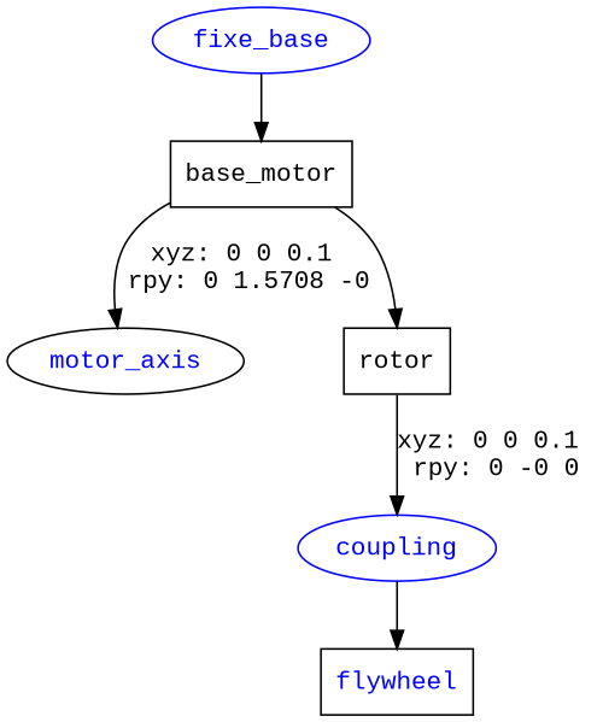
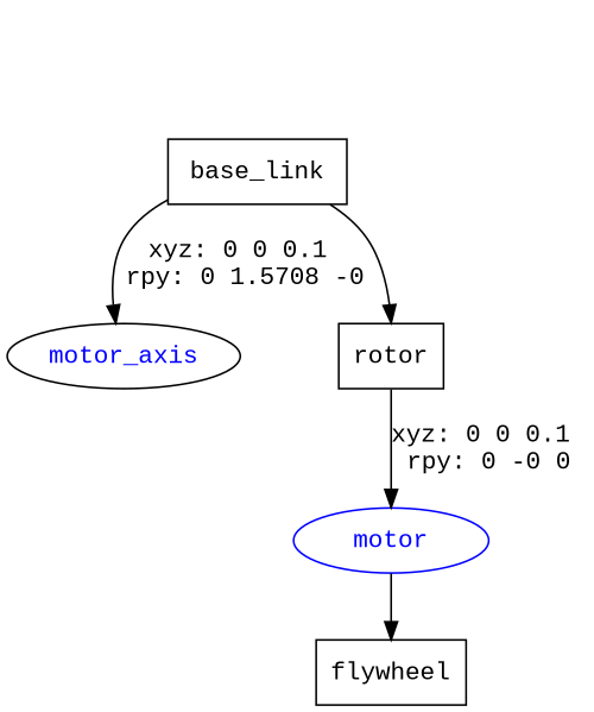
  digraph {
    fontname="Liberation Mono"
    node [fontname="Liberation Mono" shape=ellipse]
    edge [fontname="Liberation Mono"]
-   fixe_base [color=blue fontcolor=blue]
-   n2 [label=base_motor shape=box]
+   n2 [label=base_link shape=box]
    motor_axis [color=black fontcolor=blue]
    n4 [label=rotor shape=box]
-   coupling [color=blue fontcolor=blue]
-   n6 [label=flywheel shape=box fontcolor=blue]
-   fixe_base -> n2
+   coupling [color=blue fontcolor=blue label=motor]
+   n6 [label=flywheel shape=box]
    n2 -> motor_axis [label="xyz: 0 0 0.1 \nrpy: 0 1.5708 -0"]
    n2 -> n4
    n4 -> coupling [label="xyz: 0 0 0.1 \nrpy: 0 -0 0"]
    coupling -> n6
  }
